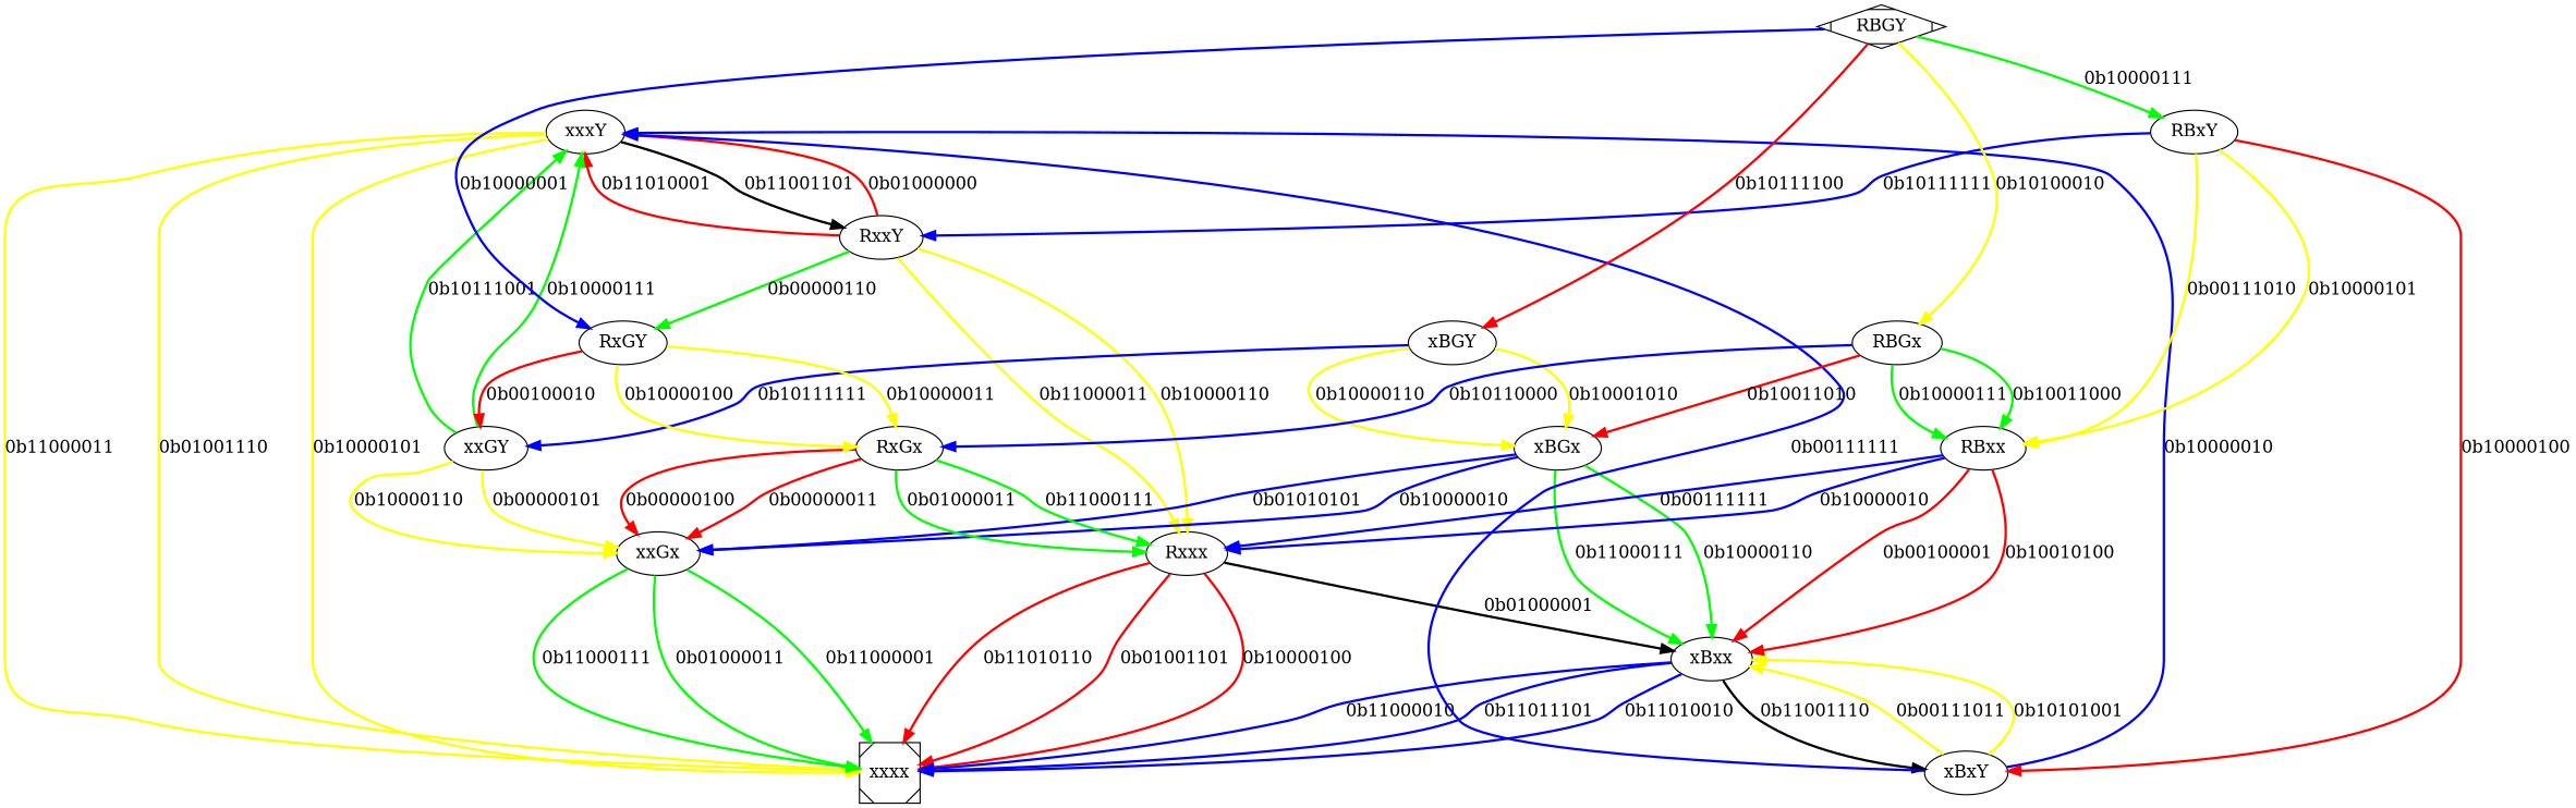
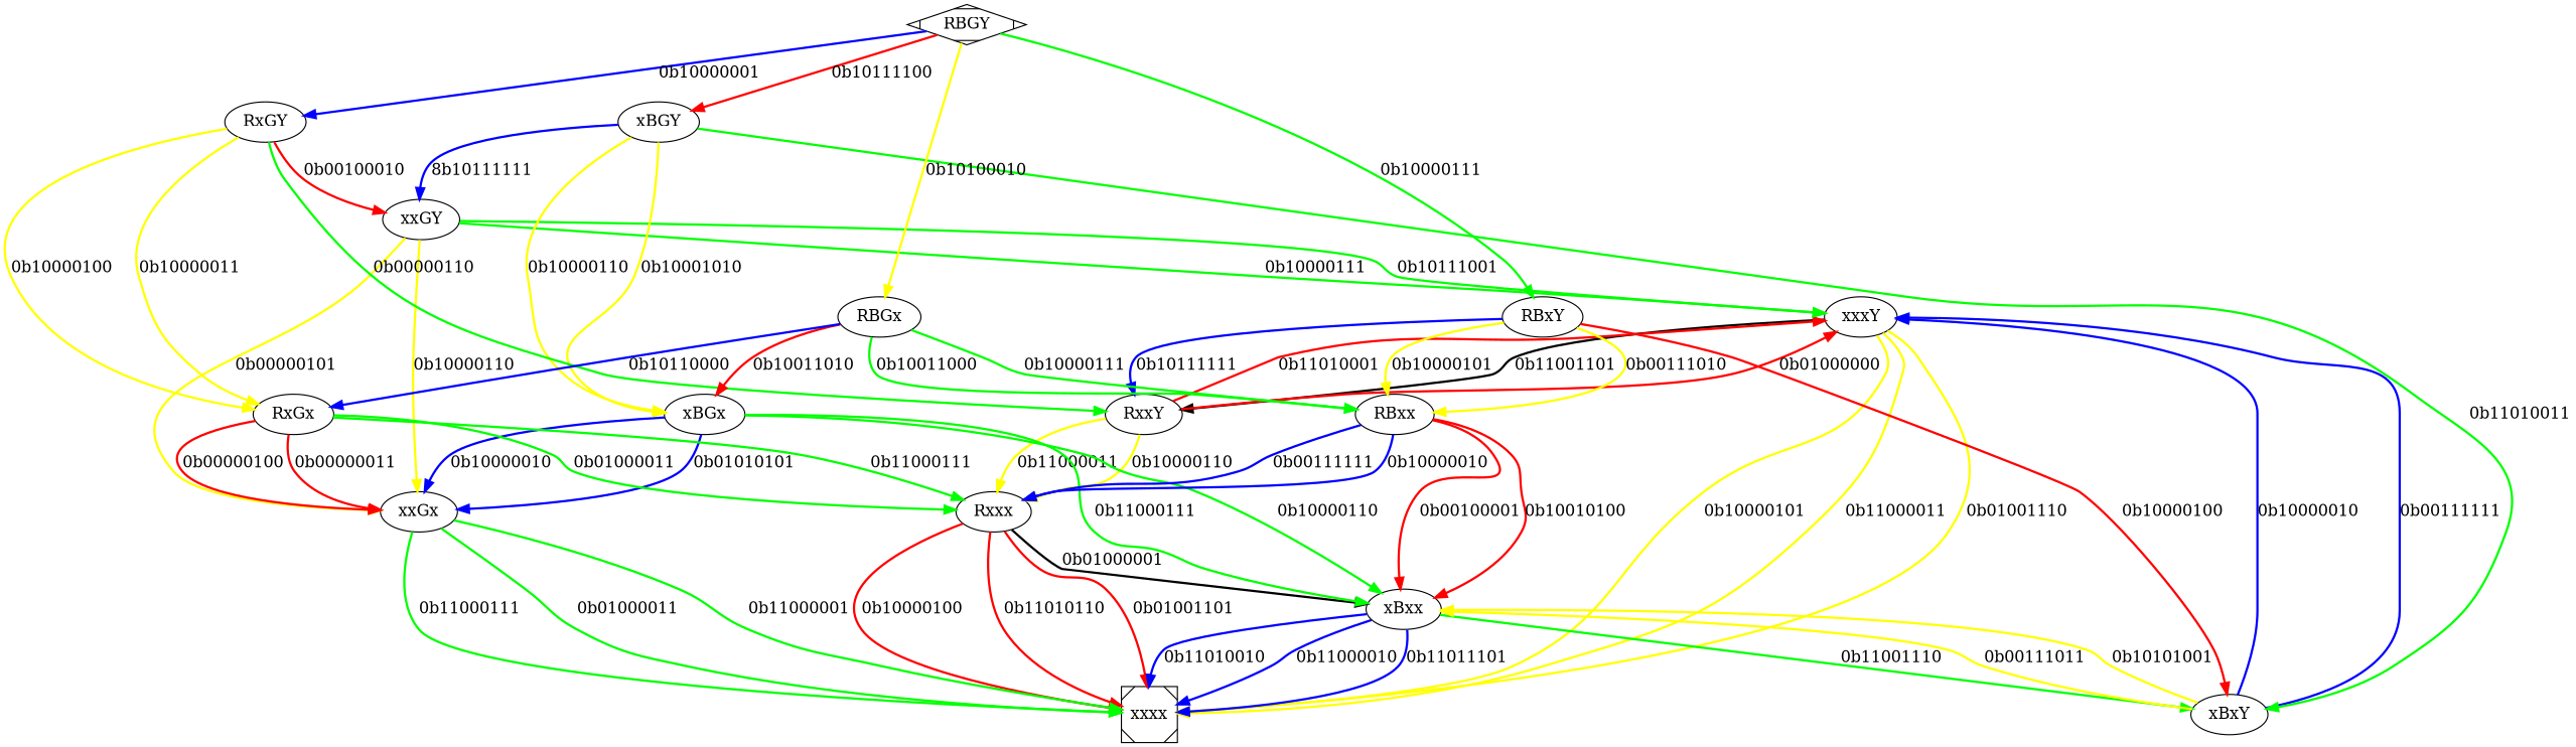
  digraph {
    rankdir=TB
    edge [color=yellow style=bold]
    xxxx [shape=Msquare]
    xxxY
    RxxY
    Rxxx
    xBxx
    xxGx
    xBGx
    xBxY
    xxGY
    xBGY
    RxGx
    RxGY
    RBxx
    RBxY
    RBGx
    RBGY [shape=Mdiamond]
    xxxY -> xxxx [label="0b10000101"]
    xxxY -> xxxx [label="0b11000011"]
    xxxY -> xxxx [label="0b01001110"]
    xxxY -> RxxY [label="0b11001101" color=""]
    RxxY -> xxxY [color=red label="0b01000000"]
    RxxY -> xxxY [color=red label="0b11010001"]
    RxxY -> Rxxx [label="0b11000011"]
    RxxY -> Rxxx [label="0b10000110"]
    Rxxx -> xxxx [color=red label="0b10000100"]
    Rxxx -> xxxx [color=red label="0b11010110"]
    Rxxx -> xxxx [color=red label="0b01001101"]
    Rxxx -> xBxx [label="0b01000001" color=""]
    xBxx -> xxxx [color=blue label="0b11000010"]
    xBxx -> xxxx [color=blue label="0b11011101"]
    xBxx -> xxxx [color=blue label="0b11010010"]
-   xBxx -> xBxY [label="0b11001110" color=""]
+   xBxx -> xBxY [label="0b11001110" color=green]
    xxGx -> xxxx [color=green label="0b01000011"]
    xxGx -> xxxx [color=green label="0b11000001"]
    xxGx -> xxxx [color=green label="0b11000111"]
    xBGx -> xBxx [color=green label="0b11000111"]
    xBGx -> xBxx [color=green label="0b10000110"]
    xBGx -> xxGx [color=blue label="0b10000010"]
    xBGx -> xxGx [color=blue label="0b01010101"]
    xBxY -> xxxY [color=blue label="0b00111111"]
    xBxY -> xxxY [color=blue label="0b10000010"]
    xBxY -> xBxx [label="0b00111011"]
    xBxY -> xBxx [label="0b10101001"]
    xxGY -> xxxY [color=green label="0b10111001"]
    xxGY -> xxxY [color=green label="0b10000111"]
    xxGY -> xxGx [label="0b10000110"]
    xxGY -> xxGx [label="0b00000101"]
    xBGY -> xBGx [label="0b10001010"]
    xBGY -> xBGx [label="0b10000110"]
-   xBGY -> xxGY [color=blue label="0b10111111"]
+   xBGY -> xBxY [color=green label="0b11010011"]
+   xBGY -> xxGY [color=blue label="8b10111111"]
    RxGx -> Rxxx [color=green label="0b01000011"]
    RxGx -> Rxxx [color=green label="0b11000111"]
    RxGx -> xxGx [color=red label="0b00000011"]
    RxGx -> xxGx [color=red label="0b00000100"]
-   RxxY -> RxGY [color=green label="0b00000110"]
+   RxGY -> RxxY [color=green label="0b00000110"]
    RxGY -> xxGY [color=red label="0b00100010"]
    RxGY -> RxGx [label="0b10000100"]
    RxGY -> RxGx [label="0b10000011"]
    RBxx -> Rxxx [color=blue label="0b00111111"]
    RBxx -> Rxxx [color=blue label="0b10000010"]
    RBxx -> xBxx [color=red label="0b00100001"]
    RBxx -> xBxx [color=red label="0b10010100"]
    RBxY -> RxxY [color=blue label="0b10111111"]
    RBxY -> xBxY [color=red label="0b10000100"]
    RBxY -> RBxx [label="0b00111010"]
    RBxY -> RBxx [label="0b10000101"]
    RBGx -> xBGx [color=red label="0b10011010"]
    RBGx -> RxGx [color=blue label="0b10110000"]
    RBGx -> RBxx [color=green label="0b10000111"]
    RBGx -> RBxx [color=green label="0b10011000"]
    RBGY -> xBGY [color=red label="0b10111100"]
    RBGY -> RxGY [color=blue label="0b10000001"]
    RBGY -> RBxY [color=green label="0b10000111"]
    RBGY -> RBGx [label="0b10100010"]
  }
